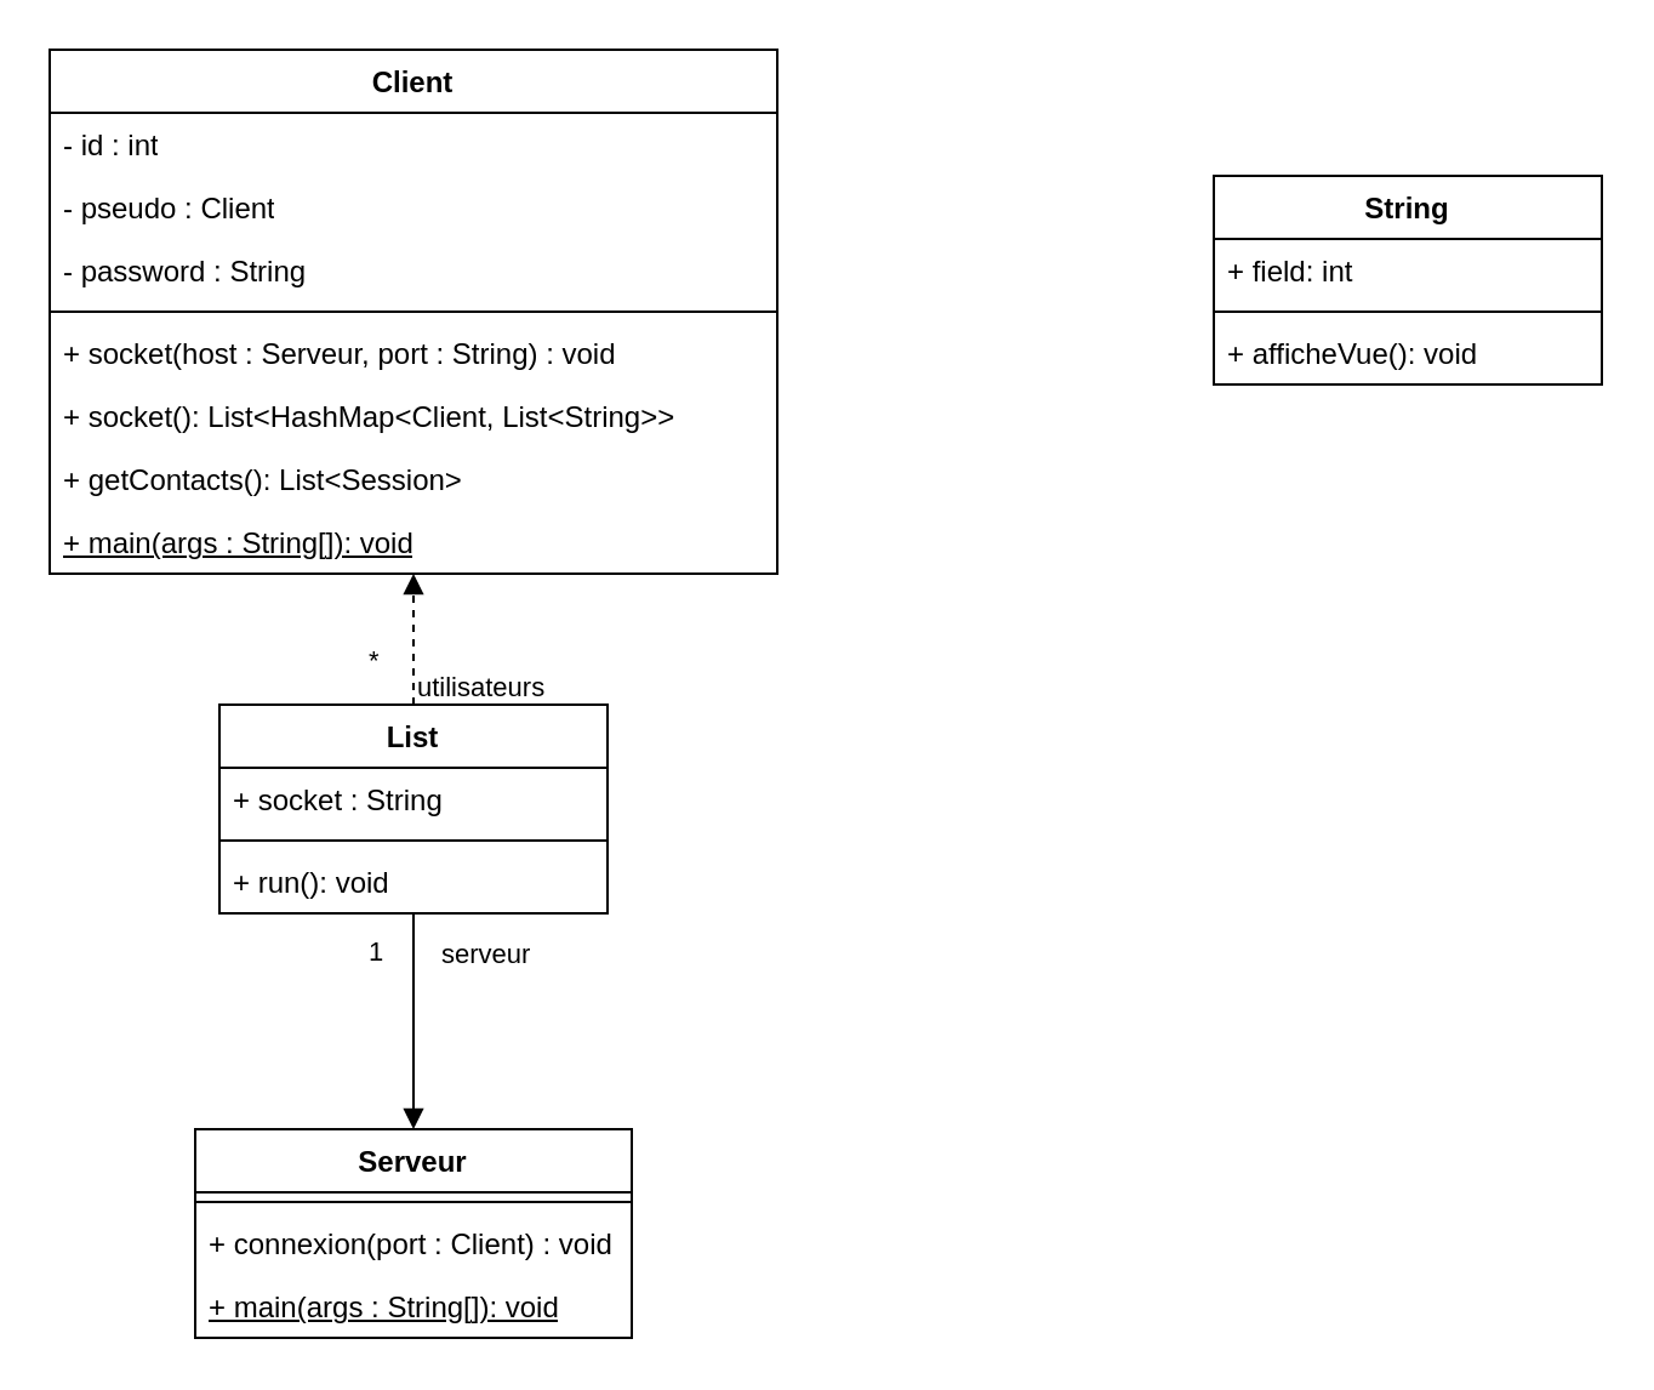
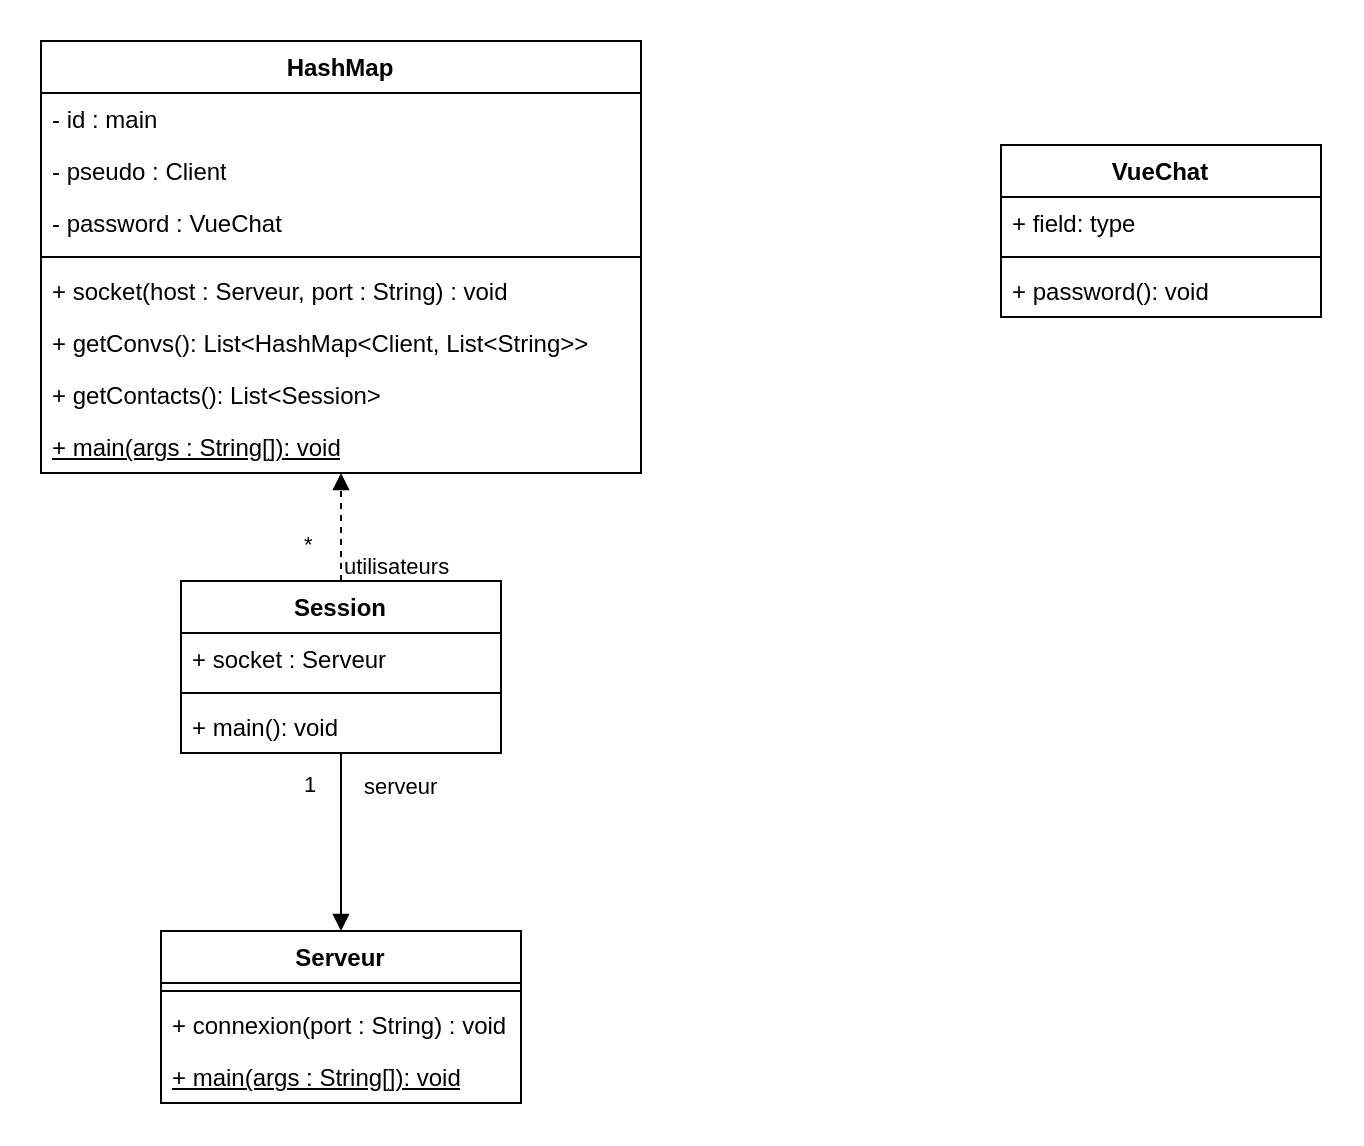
  <mxCell id="0" />
  <mxCell id="1" parent="0" />
- <mxCell id="2" value="Client" style="swimlane;fontStyle=1;align=center;verticalAlign=top;childLayout=stackLayout;horizontal=1;startSize=26;horizontalStack=0;resizeParent=1;resizeParentMax=0;resizeLast=0;collapsible=1;marginBottom=0;whiteSpace=wrap;html=1;" parent="1" vertex="1"><mxGeometry x="20" y="20" width="300" height="216" as="geometry" /></mxCell>
- <mxCell id="3" value="- id : int" style="text;strokeColor=none;fillColor=none;align=left;verticalAlign=top;spacingLeft=4;spacingRight=4;overflow=hidden;rotatable=0;points=[[0,0.5],[1,0.5]];portConstraint=eastwest;whiteSpace=wrap;html=1;" parent="2" vertex="1"><mxGeometry y="26" width="300" height="26" as="geometry" /></mxCell>
+ <mxCell id="2" value="HashMap" style="swimlane;fontStyle=1;align=center;verticalAlign=top;childLayout=stackLayout;horizontal=1;startSize=26;horizontalStack=0;resizeParent=1;resizeParentMax=0;resizeLast=0;collapsible=1;marginBottom=0;whiteSpace=wrap;html=1;" parent="1" vertex="1"><mxGeometry x="20" y="20" width="300" height="216" as="geometry" /></mxCell>
+ <mxCell id="3" value="- id : main" style="text;strokeColor=none;fillColor=none;align=left;verticalAlign=top;spacingLeft=4;spacingRight=4;overflow=hidden;rotatable=0;points=[[0,0.5],[1,0.5]];portConstraint=eastwest;whiteSpace=wrap;html=1;" parent="2" vertex="1"><mxGeometry y="26" width="300" height="26" as="geometry" /></mxCell>
  <mxCell id="4" value="- pseudo : Client" style="text;strokeColor=none;fillColor=none;align=left;verticalAlign=top;spacingLeft=4;spacingRight=4;overflow=hidden;rotatable=0;points=[[0,0.5],[1,0.5]];portConstraint=eastwest;whiteSpace=wrap;html=1;" parent="2" vertex="1"><mxGeometry y="52" width="300" height="26" as="geometry" /></mxCell>
- <mxCell id="5" value="- password : String" style="text;strokeColor=none;fillColor=none;align=left;verticalAlign=top;spacingLeft=4;spacingRight=4;overflow=hidden;rotatable=0;points=[[0,0.5],[1,0.5]];portConstraint=eastwest;whiteSpace=wrap;html=1;" parent="2" vertex="1"><mxGeometry y="78" width="300" height="26" as="geometry" /></mxCell>
+ <mxCell id="5" value="- password : VueChat" style="text;strokeColor=none;fillColor=none;align=left;verticalAlign=top;spacingLeft=4;spacingRight=4;overflow=hidden;rotatable=0;points=[[0,0.5],[1,0.5]];portConstraint=eastwest;whiteSpace=wrap;html=1;" parent="2" vertex="1"><mxGeometry y="78" width="300" height="26" as="geometry" /></mxCell>
  <mxCell id="6" value="" style="line;strokeWidth=1;fillColor=none;align=left;verticalAlign=middle;spacingTop=-1;spacingLeft=3;spacingRight=3;rotatable=0;labelPosition=right;points=[];portConstraint=eastwest;strokeColor=inherit;" parent="2" vertex="1"><mxGeometry y="104" width="300" height="8" as="geometry" /></mxCell>
  <mxCell id="7" value="+ socket(host :&amp;nbsp;Serveur, port :&amp;nbsp;String) : void" style="text;strokeColor=none;fillColor=none;align=left;verticalAlign=top;spacingLeft=4;spacingRight=4;overflow=hidden;rotatable=0;points=[[0,0.5],[1,0.5]];portConstraint=eastwest;whiteSpace=wrap;html=1;" parent="2" vertex="1"><mxGeometry y="112" width="300" height="26" as="geometry" /></mxCell>
- <mxCell id="8" value="+ socket(): List&amp;lt;HashMap&amp;lt;Client, List&amp;lt;String&amp;gt;&amp;gt;" style="text;strokeColor=none;fillColor=none;align=left;verticalAlign=top;spacingLeft=4;spacingRight=4;overflow=hidden;rotatable=0;points=[[0,0.5],[1,0.5]];portConstraint=eastwest;whiteSpace=wrap;html=1;" parent="2" vertex="1"><mxGeometry y="138" width="300" height="26" as="geometry" /></mxCell>
+ <mxCell id="8" value="+ getConvs(): List&amp;lt;HashMap&amp;lt;Client, List&amp;lt;String&amp;gt;&amp;gt;" style="text;strokeColor=none;fillColor=none;align=left;verticalAlign=top;spacingLeft=4;spacingRight=4;overflow=hidden;rotatable=0;points=[[0,0.5],[1,0.5]];portConstraint=eastwest;whiteSpace=wrap;html=1;" parent="2" vertex="1"><mxGeometry y="138" width="300" height="26" as="geometry" /></mxCell>
  <mxCell id="9" value="+ getContacts(): List&amp;lt;Session&amp;gt;" style="text;strokeColor=none;fillColor=none;align=left;verticalAlign=top;spacingLeft=4;spacingRight=4;overflow=hidden;rotatable=0;points=[[0,0.5],[1,0.5]];portConstraint=eastwest;whiteSpace=wrap;html=1;" parent="2" vertex="1"><mxGeometry y="164" width="300" height="26" as="geometry" /></mxCell>
  <mxCell id="10" value="&lt;u&gt;+ main(args : String[]): void&lt;/u&gt;" style="text;strokeColor=none;fillColor=none;align=left;verticalAlign=top;spacingLeft=4;spacingRight=4;overflow=hidden;rotatable=0;points=[[0,0.5],[1,0.5]];portConstraint=eastwest;whiteSpace=wrap;html=1;" vertex="1" parent="2"><mxGeometry y="190" width="300" height="26" as="geometry" /></mxCell>
  <mxCell id="11" value="Serveur" style="swimlane;fontStyle=1;align=center;verticalAlign=top;childLayout=stackLayout;horizontal=1;startSize=26;horizontalStack=0;resizeParent=1;resizeParentMax=0;resizeLast=0;collapsible=1;marginBottom=0;whiteSpace=wrap;html=1;" parent="1" vertex="1"><mxGeometry x="80" y="465" width="180" height="86" as="geometry" /></mxCell>
  <mxCell id="12" value="" style="line;strokeWidth=1;fillColor=none;align=left;verticalAlign=middle;spacingTop=-1;spacingLeft=3;spacingRight=3;rotatable=0;labelPosition=right;points=[];portConstraint=eastwest;strokeColor=inherit;" parent="11" vertex="1"><mxGeometry y="26" width="180" height="8" as="geometry" /></mxCell>
- <mxCell id="13" value="+ connexion(port : Client) : void" style="text;strokeColor=none;fillColor=none;align=left;verticalAlign=top;spacingLeft=4;spacingRight=4;overflow=hidden;rotatable=0;points=[[0,0.5],[1,0.5]];portConstraint=eastwest;whiteSpace=wrap;html=1;" parent="11" vertex="1"><mxGeometry y="34" width="180" height="26" as="geometry" /></mxCell>
+ <mxCell id="13" value="+ connexion(port : String) : void" style="text;strokeColor=none;fillColor=none;align=left;verticalAlign=top;spacingLeft=4;spacingRight=4;overflow=hidden;rotatable=0;points=[[0,0.5],[1,0.5]];portConstraint=eastwest;whiteSpace=wrap;html=1;" parent="11" vertex="1"><mxGeometry y="34" width="180" height="26" as="geometry" /></mxCell>
  <mxCell id="14" value="&lt;u&gt;+ main(args : String[]): void&lt;/u&gt;" style="text;strokeColor=none;fillColor=none;align=left;verticalAlign=top;spacingLeft=4;spacingRight=4;overflow=hidden;rotatable=0;points=[[0,0.5],[1,0.5]];portConstraint=eastwest;whiteSpace=wrap;html=1;" vertex="1" parent="11"><mxGeometry y="60" width="180" height="26" as="geometry" /></mxCell>
- <mxCell id="15" value="List" style="swimlane;fontStyle=1;align=center;verticalAlign=top;childLayout=stackLayout;horizontal=1;startSize=26;horizontalStack=0;resizeParent=1;resizeParentMax=0;resizeLast=0;collapsible=1;marginBottom=0;whiteSpace=wrap;html=1;" parent="1" vertex="1"><mxGeometry x="90" y="290" width="160" height="86" as="geometry" /></mxCell>
- <mxCell id="16" value="+ socket : String" style="text;strokeColor=none;fillColor=none;align=left;verticalAlign=top;spacingLeft=4;spacingRight=4;overflow=hidden;rotatable=0;points=[[0,0.5],[1,0.5]];portConstraint=eastwest;whiteSpace=wrap;html=1;" parent="15" vertex="1"><mxGeometry y="26" width="160" height="26" as="geometry" /></mxCell>
+ <mxCell id="15" value="Session" style="swimlane;fontStyle=1;align=center;verticalAlign=top;childLayout=stackLayout;horizontal=1;startSize=26;horizontalStack=0;resizeParent=1;resizeParentMax=0;resizeLast=0;collapsible=1;marginBottom=0;whiteSpace=wrap;html=1;" parent="1" vertex="1"><mxGeometry x="90" y="290" width="160" height="86" as="geometry" /></mxCell>
+ <mxCell id="16" value="+ socket : Serveur" style="text;strokeColor=none;fillColor=none;align=left;verticalAlign=top;spacingLeft=4;spacingRight=4;overflow=hidden;rotatable=0;points=[[0,0.5],[1,0.5]];portConstraint=eastwest;whiteSpace=wrap;html=1;" parent="15" vertex="1"><mxGeometry y="26" width="160" height="26" as="geometry" /></mxCell>
  <mxCell id="17" value="" style="line;strokeWidth=1;fillColor=none;align=left;verticalAlign=middle;spacingTop=-1;spacingLeft=3;spacingRight=3;rotatable=0;labelPosition=right;points=[];portConstraint=eastwest;strokeColor=inherit;" parent="15" vertex="1"><mxGeometry y="52" width="160" height="8" as="geometry" /></mxCell>
- <mxCell id="18" value="+ run(): void" style="text;strokeColor=none;fillColor=none;align=left;verticalAlign=top;spacingLeft=4;spacingRight=4;overflow=hidden;rotatable=0;points=[[0,0.5],[1,0.5]];portConstraint=eastwest;whiteSpace=wrap;html=1;" parent="15" vertex="1"><mxGeometry y="60" width="160" height="26" as="geometry" /></mxCell>
+ <mxCell id="18" value="+ main(): void" style="text;strokeColor=none;fillColor=none;align=left;verticalAlign=top;spacingLeft=4;spacingRight=4;overflow=hidden;rotatable=0;points=[[0,0.5],[1,0.5]];portConstraint=eastwest;whiteSpace=wrap;html=1;" parent="15" vertex="1"><mxGeometry y="60" width="160" height="26" as="geometry" /></mxCell>
  <mxCell id="19" value="serveur" style="endArrow=block;endFill=1;html=1;edgeStyle=orthogonalEdgeStyle;align=left;verticalAlign=top;rounded=0;" parent="1" source="15" target="11" edge="1"><mxGeometry x="-0.91" y="10" relative="1" as="geometry"><mxPoint x="130" y="270" as="sourcePoint" /><mxPoint x="290" y="270" as="targetPoint" /><mxPoint as="offset" /></mxGeometry></mxCell>
  <mxCell id="20" value="1" style="edgeLabel;resizable=0;html=1;align=left;verticalAlign=bottom;" parent="19" connectable="0" vertex="1"><mxGeometry x="-1" relative="1" as="geometry"><mxPoint x="-20" y="24" as="offset" /></mxGeometry></mxCell>
  <mxCell id="21" value="utilisateurs" style="endArrow=block;endFill=1;html=1;edgeStyle=orthogonalEdgeStyle;align=left;verticalAlign=top;rounded=0;dashed=1;" parent="1" source="15" target="2" edge="1"><mxGeometry x="-0.25" relative="1" as="geometry"><mxPoint x="130" y="270" as="sourcePoint" /><mxPoint x="290" y="270" as="targetPoint" /><mxPoint as="offset" /></mxGeometry></mxCell>
  <mxCell id="22" value="*" style="edgeLabel;resizable=0;html=1;align=left;verticalAlign=bottom;" parent="21" connectable="0" vertex="1"><mxGeometry x="-1" relative="1" as="geometry"><mxPoint x="-20" y="-10" as="offset" /></mxGeometry></mxCell>
- <mxCell id="23" value="String" style="swimlane;fontStyle=1;align=center;verticalAlign=top;childLayout=stackLayout;horizontal=1;startSize=26;horizontalStack=0;resizeParent=1;resizeParentMax=0;resizeLast=0;collapsible=1;marginBottom=0;whiteSpace=wrap;html=1;" parent="1" vertex="1"><mxGeometry x="500" y="72" width="160" height="86" as="geometry" /></mxCell>
- <mxCell id="24" value="+ field: int" style="text;strokeColor=none;fillColor=none;align=left;verticalAlign=top;spacingLeft=4;spacingRight=4;overflow=hidden;rotatable=0;points=[[0,0.5],[1,0.5]];portConstraint=eastwest;whiteSpace=wrap;html=1;" parent="23" vertex="1"><mxGeometry y="26" width="160" height="26" as="geometry" /></mxCell>
+ <mxCell id="23" value="VueChat" style="swimlane;fontStyle=1;align=center;verticalAlign=top;childLayout=stackLayout;horizontal=1;startSize=26;horizontalStack=0;resizeParent=1;resizeParentMax=0;resizeLast=0;collapsible=1;marginBottom=0;whiteSpace=wrap;html=1;" parent="1" vertex="1"><mxGeometry x="500" y="72" width="160" height="86" as="geometry" /></mxCell>
+ <mxCell id="24" value="+ field: type" style="text;strokeColor=none;fillColor=none;align=left;verticalAlign=top;spacingLeft=4;spacingRight=4;overflow=hidden;rotatable=0;points=[[0,0.5],[1,0.5]];portConstraint=eastwest;whiteSpace=wrap;html=1;" parent="23" vertex="1"><mxGeometry y="26" width="160" height="26" as="geometry" /></mxCell>
  <mxCell id="25" value="" style="line;strokeWidth=1;fillColor=none;align=left;verticalAlign=middle;spacingTop=-1;spacingLeft=3;spacingRight=3;rotatable=0;labelPosition=right;points=[];portConstraint=eastwest;strokeColor=inherit;" parent="23" vertex="1"><mxGeometry y="52" width="160" height="8" as="geometry" /></mxCell>
- <mxCell id="26" value="+ afficheVue(): void" style="text;strokeColor=none;fillColor=none;align=left;verticalAlign=top;spacingLeft=4;spacingRight=4;overflow=hidden;rotatable=0;points=[[0,0.5],[1,0.5]];portConstraint=eastwest;whiteSpace=wrap;html=1;" parent="23" vertex="1"><mxGeometry y="60" width="160" height="26" as="geometry" /></mxCell>
+ <mxCell id="26" value="+ password(): void" style="text;strokeColor=none;fillColor=none;align=left;verticalAlign=top;spacingLeft=4;spacingRight=4;overflow=hidden;rotatable=0;points=[[0,0.5],[1,0.5]];portConstraint=eastwest;whiteSpace=wrap;html=1;" parent="23" vertex="1"><mxGeometry y="60" width="160" height="26" as="geometry" /></mxCell>
